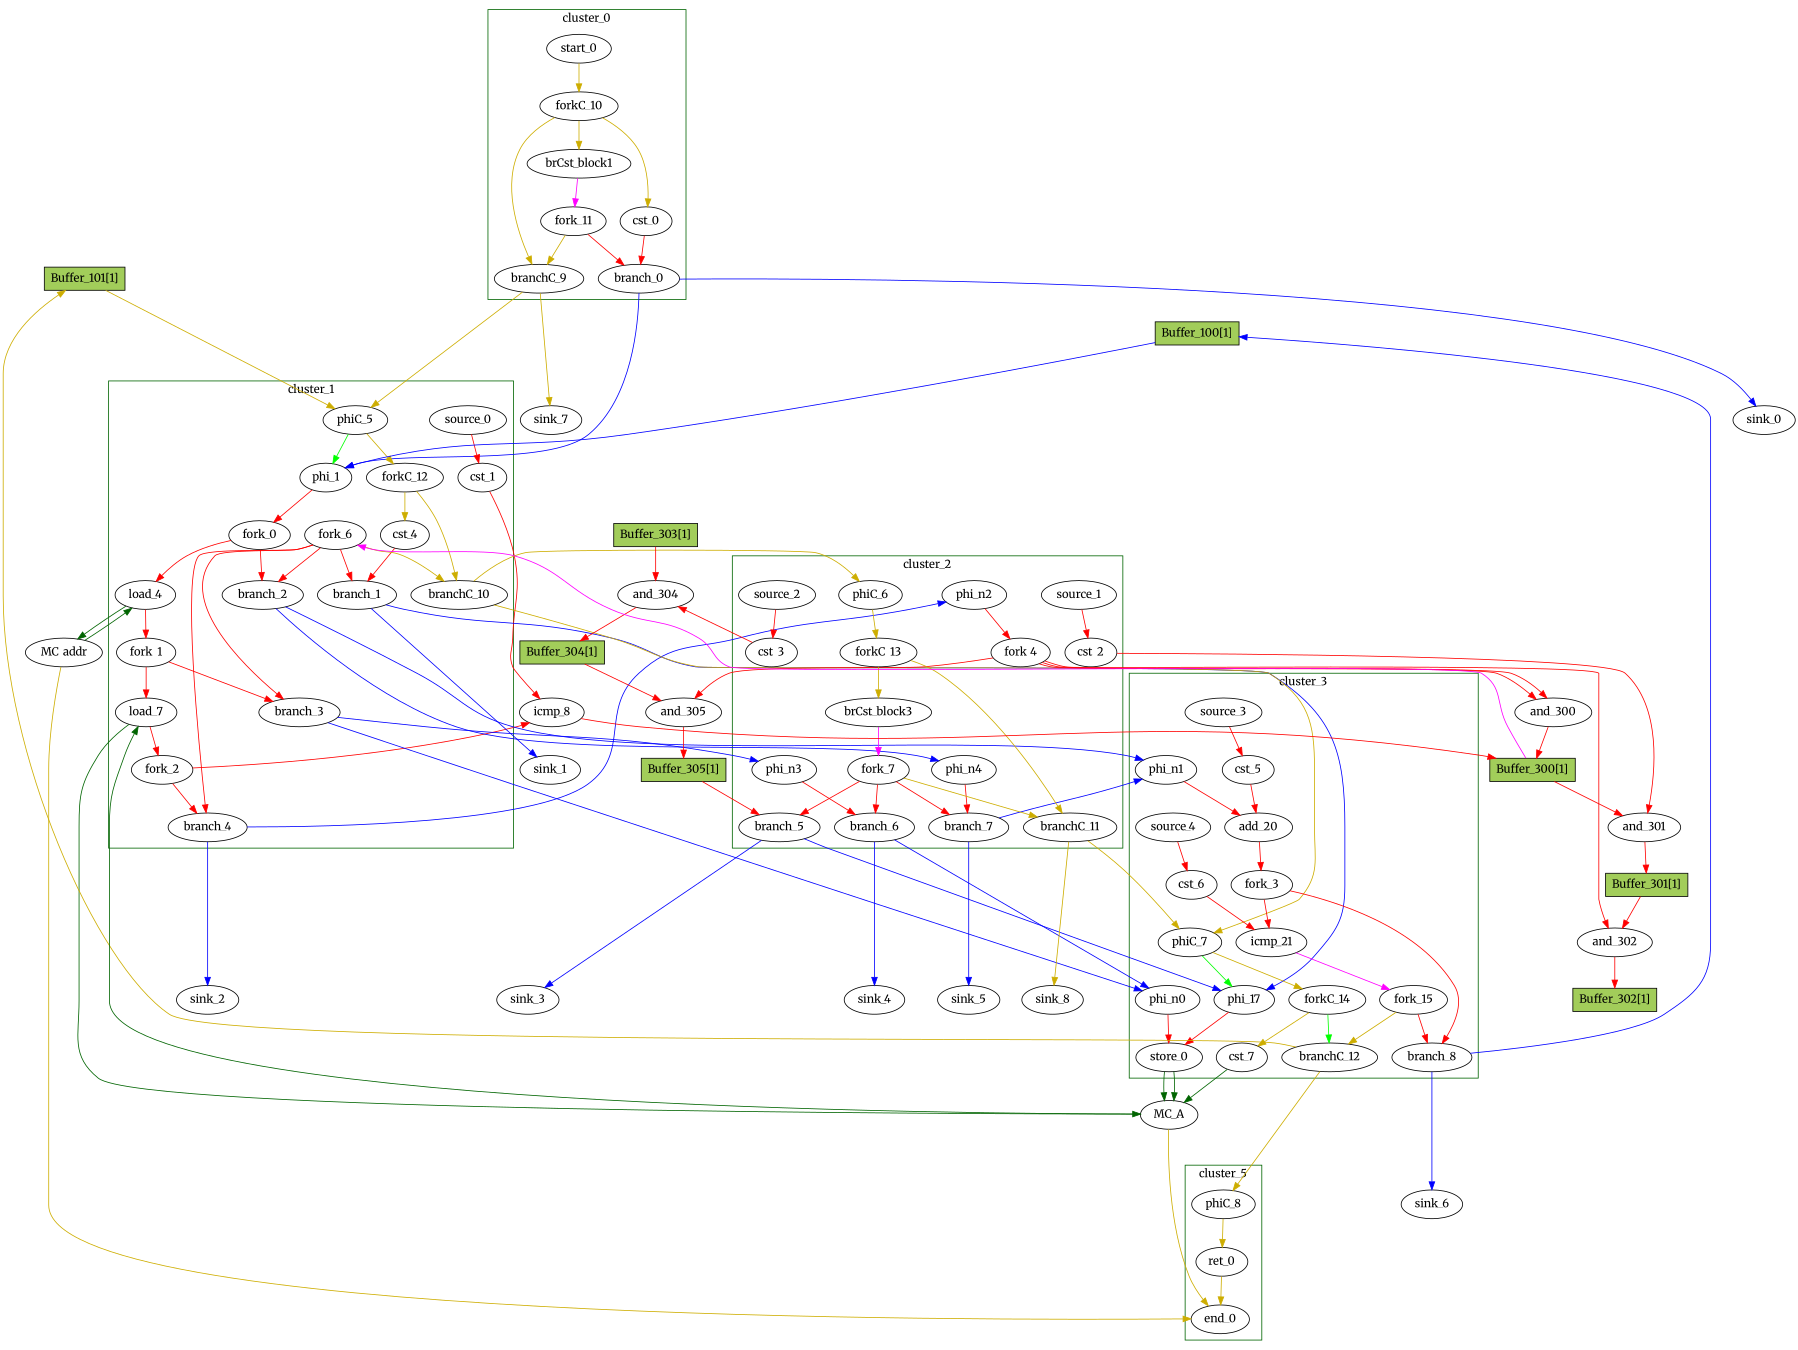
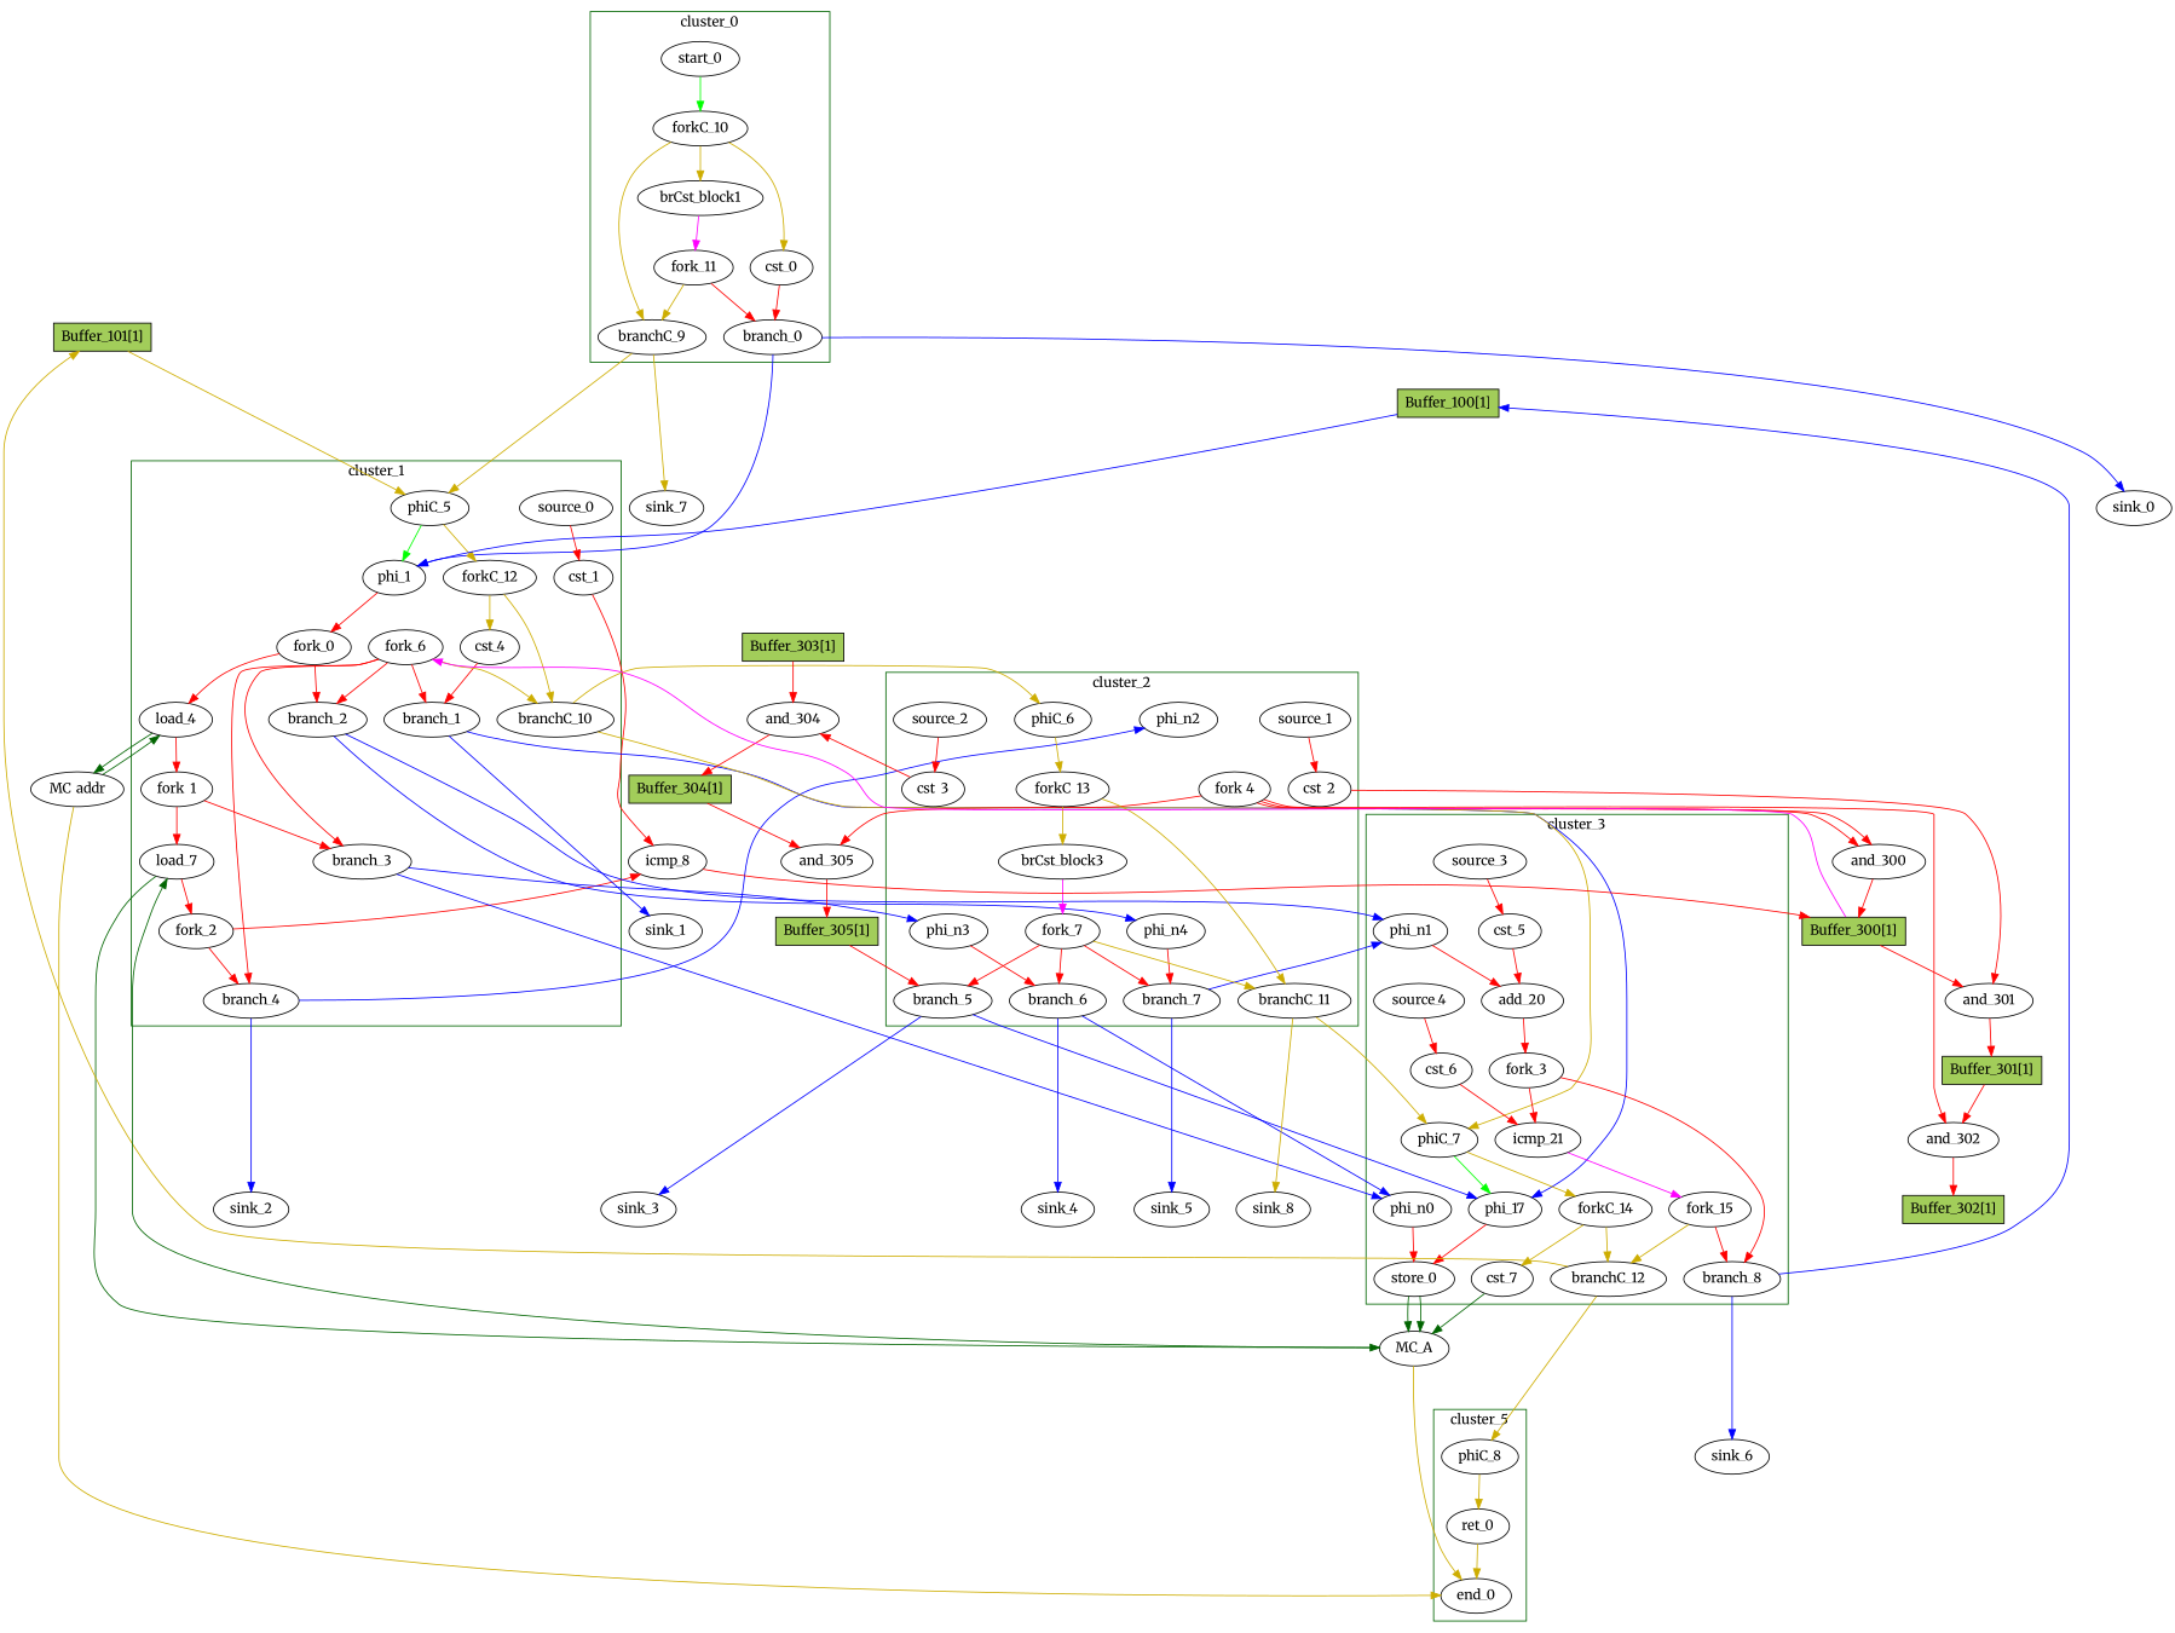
  digraph {
    fontname=Merriweather
    splines=spline
    node [bbID=3 fontname=Merriweather in="in1:32" out="out1:32" type=Branch]
    edge [color=red fontname=Merriweather from=out1 to=in1]
    brCst_block1 [bbID=1 in="in1:1" out="out1:1" type=Constant value="0x1"]
    cst_0 [bbID=1 in="in1:1" out="out1:1" type=Constant value="0x00000000"]
    branch_0 [bbID=1 in="in1:1 in2?:1" out="out1+:1 out2-:1"]
    start_0 [bbID=1 control=true in="in1:0" out="out1:0" type=Entry]
    forkC_10 [bbID=1 in="in1:0" out="out1:0 out2:0 out3:0 " type=Fork]
    branchC_9 [bbID=1 in="in1:0 in2?:1" out="out1+:0 out2-:0"]
    fork_11 [bbID=1 in="in1:1" out="out1:1 out2:1 " type=Fork]
    phi_1 [bbID=2 delay=1.397 in="in1?:1 in2:10 in3:10 " out="out1:10" type=Mux]
    load_4 [II=1 bbID=2 delay=1.412 in="in1:32 in2:10 " latency=2 op=mc_load_op out="out1:32 out2:10 " portId=0 type=Operator]
    load_7 [II=1 bbID=2 delay=1.412 in="in1:32 in2:32 " latency=2 op=mc_load_op out="out1:32 out2:32 " portId=0 type=Operator]
    cst_1 [bbID=2 type=Constant value="0x3F800000"]
    cst_4 [bbID=2 type=Constant value="0x3F800000"]
    fork_0 [bbID=2 in="in1:10" out="out1:10 out2:10 " type=Fork]
    fork_1 [bbID=2 out="out1:32 out2:32 " type=Fork]
    fork_2 [bbID=2 out="out1:32 out2:32 " type=Fork]
    branch_1 [bbID=2 in="in1:32 in2?:1" out="out1+:32 out2-:32"]
    branch_2 [bbID=2 in="in1:10 in2?:1" out="out1+:10 out2-:10"]
    branch_3 [bbID=2 in="in1:32 in2?:1" out="out1+:32 out2-:32"]
    branch_4 [bbID=2 in="in1:32 in2?:1" out="out1+:32 out2-:32"]
    fork_6 [bbID=2 in="in1:1" out="out1:1 out2:1 out3:1 out4:1 out5:1 " type=Fork]
    phiC_5 [bbID=2 delay=0.0 in="in1:0 in2:0 " out="out1:0 out2?:1" type=CntrlMerge]
    forkC_12 [bbID=2 in="in1:0" out="out1:0 out2:0 " type=Fork]
    branchC_10 [bbID=2 in="in1:0 in2?:1" out="out1+:0 out2-:0"]
    source_0 [bbID=2 type=Source in=""]
    ret_0 [II=1 bbID=5 delay=0.0 in="in1:0 " latency=0 op=ret_op out="out1:0 " type=Operator]
    end_0 [bbID=0 in="in1:0*e in2:0*e in3:0 " out="out1:0" type=Exit]
    phiC_8 [bbID=5 delay=0.0 in="in1:0 " out="out1:0" type=Merge]
    phi_17 [bbID=4 delay=1.397 in="in1?:1 in2:32 in3:32 " type=Mux]
    store_0 [II=1 bbID=4 delay=0.672 in="in1:32 in2:32 " latency=0 op=mc_store_op out="out1:32 out2:32 " portId=0 type=Operator]
    cst_5 [bbID=4 in="in1:1" out="out1:1" type=Constant value="0x00000001"]
    add_20 [II=1 bbID=4 delay=2.287 in="in1:10 in2:10 " latency=0 op=add_op out="out1:10 " type=Operator]
    cst_6 [bbID=4 in="in1:10" out="out1:10" type=Constant value="0x000003E8"]
    icmp_21 [II=1 bbID=4 delay=1.907 in="in1:10 in2:10 " latency=0 op=icmp_ult_op out="out1:1 " type=Operator]
    phi_n0 [bbID=4 delay=1.397 in="in1:32 in2:32 " type=Merge]
    phi_n1 [bbID=4 delay=1.397 in="in1:10 in2:10 " out="out1:10" type=Merge]
    fork_3 [bbID=4 in="in1:10" out="out1:10 out2:10 " type=Fork]
    branch_8 [bbID=4 in="in1:10 in2?:1" out="out1+:10 out2-:10"]
    cst_7 [bbID=4 in="in1:1" out="out1:1" type=Constant value="0x00000001"]
    phiC_7 [bbID=4 delay=0.0 in="in1:0 in2:0 " out="out1:0 out2?:1" type=CntrlMerge]
    forkC_14 [bbID=4 in="in1:0" out="out1:0 out2:0 " type=Fork]
    branchC_12 [bbID=4 in="in1:0 in2?:1" out="out1+:0 out2-:0"]
    fork_15 [bbID=4 in="in1:1" out="out1:1 out2:1 " type=Fork]
    source_3 [bbID=4 out="out1:1" type=Source in=""]
    source_4 [bbID=4 out="out1:10" type=Source in=""]
    cst_2 [type=Constant value="0x419C30C3"]
    cst_3 [type=Constant value="0x406D1AD2"]
    brCst_block3 [in="in1:1" out="out1:1" type=Constant value="0x1"]
    phi_n2 [delay=0.0 in="in1:32 " type=Merge]
    phi_n3 [delay=0.0 in="in1:32 " type=Merge]
    phi_n4 [delay=0.0 in="in1:10 " out="out1:10" type=Merge]
    fork_4 [out="out1:32 out2:32 out3:32 out4:32 out5:32 " type=Fork]
    branch_5 [in="in1:32 in2?:1" out="out1+:32 out2-:32"]
    branch_6 [in="in1:32 in2?:1" out="out1+:32 out2-:32"]
    branch_7 [in="in1:10 in2?:1" out="out1+:10 out2-:10"]
    fork_7 [in="in1:1" out="out1:1 out2:1 out3:1 out4:1 " type=Fork]
    phiC_6 [delay=0.0 in="in1:0 " out="out1:0" type=Merge]
    forkC_13 [in="in1:0" out="out1:0 out2:0 " type=Fork]
    branchC_11 [in="in1:0 in2?:1" out="out1+:0 out2-:0"]
    source_1 [type=Source in=""]
    source_2 [type=Source in=""]
    sink_0 [bbID=0 in="in1:1" type=Sink out=""]
    sink_7 [bbID=0 in="in1:0" type=Sink out=""]
    MC_addr [bbID=0 bbcount=0 in="in1:10*l0a " ldcount=1 memory=addr out="out1:32*l0d out2:0*e " stcount=0 type=MC]
    MC_A [bbID=0 bbcount=1 in="in1:32*c0 in2:32*l0a in3:32*s0a in4:32*s0d " ldcount=1 memory=A out="out1:32*l0d out2:0*e " stcount=1 type=MC]
    icmp_8 [II=1 bbID=2 delay=1.895 in="in1:32 in2:32 " latency=2 op=icmp_ult_op out="out1:1 " type=Operator]
    sink_1 [bbID=0 type=Sink out=""]
    sink_2 [bbID=0 type=Sink out=""]
    and_301 [II=1 delay=0.0 in="in1:32 in2:32 " latency=10 op=and_op out="out1:32 " type=Operator]
    and_304 [II=1 delay=0.0 in="in1:32 in2:32 " latency=10 op=and_op out="out1:32 " type=Operator]
    and_300 [II=1 delay=0.0 in="in1:32 in2:32 " latency=6 op=and_op out="out1:32 " type=Operator]
    and_302 [II=1 delay=0.0 in="in1:32 in2:32 " latency=6 op=and_op out="out1:32 " type=Operator]
    and_305 [II=1 delay=0.0 in="in1:32 in2:32 " latency=6 op=and_op out="out1:32 " type=Operator]
    sink_3 [bbID=0 type=Sink out=""]
    sink_4 [bbID=0 type=Sink out=""]
    sink_5 [bbID=0 in="in1:10" type=Sink out=""]
    sink_8 [bbID=0 in="in1:0" type=Sink out=""]
    sink_6 [bbID=0 in="in1:10" type=Sink out=""]
    n78 [fillcolor=darkolivegreen3 height=0.4 label="Buffer_100[1]" shape=box slots=1 style=filled transparent=false type=Buffer]
    n79 [fillcolor=darkolivegreen3 height=0.4 label="Buffer_101[1]" shape=box slots=1 style=filled transparent=false type=Buffer]
    n80 [fillcolor=darkolivegreen3 height=0.4 label="Buffer_300[1]" shape=box slots=1 style=filled transparent=false type=Buffer]
    n81 [fillcolor=darkolivegreen3 height=0.4 label="Buffer_301[1]" shape=box slots=1 style=filled transparent=false type=Buffer]
    n82 [fillcolor=darkolivegreen3 height=0.4 label="Buffer_304[1]" shape=box slots=1 style=filled transparent=false type=Buffer]
    n83 [fillcolor=darkolivegreen3 height=0.4 label="Buffer_302[1]" shape=box slots=1 style=filled transparent=false type=Buffer]
    n84 [fillcolor=darkolivegreen3 height=0.4 label="Buffer_305[1]" shape=box slots=1 style=filled transparent=false type=Buffer]
    n85 [fillcolor=darkolivegreen3 height=0.4 label="Buffer_303[1]" shape=box slots=1 style=filled transparent=false type=Buffer]
    subgraph cluster_1 {
      color=darkgreen
      label=cluster_0
      brCst_block1
      cst_0
      branch_0
      start_0
      forkC_10
      branchC_9
      fork_11
    }
    subgraph cluster_2 {
      color=darkgreen
      label=cluster_1
      phi_1
      load_4
      load_7
      cst_1
      cst_4
      fork_0
      fork_1
      fork_2
      branch_1
      branch_2
      branch_3
      branch_4
      fork_6
      phiC_5
      forkC_12
      branchC_10
      source_0
    }
    subgraph cluster_3 {
      color=darkgreen
      label=cluster_5
      ret_0
      end_0
      phiC_8
    }
    subgraph cluster_4 {
      color=darkgreen
      label=cluster_3
      phi_17
      store_0
      cst_5
      add_20
      cst_6
      icmp_21
      phi_n0
      phi_n1
      fork_3
      branch_8
      cst_7
      phiC_7
      forkC_14
      branchC_12
      fork_15
      source_3
      source_4
    }
    subgraph cluster_5 {
      color=darkgreen
      label=cluster_2
      cst_2
      cst_3
      brCst_block3
      phi_n2
      phi_n3
      phi_n4
      fork_4
      branch_5
      branch_6
      branch_7
      fork_7
      phiC_6
      forkC_13
      branchC_11
      source_1
      source_2
    }
    brCst_block1 -> fork_11 [color=magenta]
    cst_0 -> branch_0
    branch_0 -> phi_1 [color=blue minlen=3 to=in2]
    branch_0 -> sink_0 [color=blue from=out2 minlen=3]
-   start_0 -> forkC_10 [color=gold3]
+   start_0 -> forkC_10 [color=green]
    forkC_10 -> brCst_block1 [color=gold3 from=out3]
    forkC_10 -> cst_0 [color=gold3]
    forkC_10 -> branchC_9 [color=gold3 from=out2]
    branchC_9 -> phiC_5 [color=gold3 minlen=3]
    branchC_9 -> sink_7 [color=gold3 from=out2 minlen=3]
    fork_11 -> branch_0 [to=in2]
    fork_11 -> branchC_9 [color=gold3 from=out2 to=in2]
    phi_1 -> fork_0
    load_4 -> fork_1
    load_4 -> MC_addr [color=darkgreen from=out2 mem_address=true]
    load_7 -> fork_2
    load_7 -> MC_A [color=darkgreen from=out2 mem_address=true to=in2]
    cst_1 -> icmp_8 [to=in2]
    cst_4 -> branch_1
    fork_0 -> load_4 [to=in2]
    fork_0 -> branch_2 [from=out2]
    fork_1 -> load_7 [to=in2]
    fork_1 -> branch_3 [from=out2]
    fork_2 -> branch_4 [from=out2]
    fork_2 -> icmp_8
    branch_1 -> phi_17 [color=blue from=out2 minlen=3 to=in2]
    branch_1 -> sink_1 [color=blue minlen=3]
    branch_2 -> phi_n1 [color=blue from=out2 minlen=3]
    branch_2 -> phi_n4 [color=blue minlen=3]
    branch_3 -> phi_n0 [color=blue from=out2 minlen=3]
    branch_3 -> phi_n3 [color=blue minlen=3]
    branch_4 -> phi_n2 [color=blue minlen=3]
    branch_4 -> sink_2 [color=blue from=out2 minlen=3]
    fork_6 -> branch_1 [from=out4 to=in2]
    fork_6 -> branch_2 [from=out3 to=in2]
    fork_6 -> branch_3 [from=out2 to=in2]
    fork_6 -> branch_4 [to=in2]
    fork_6 -> branchC_10 [color=gold3 from=out5 to=in2]
    phiC_5 -> phi_1 [color=green from=out2]
    phiC_5 -> forkC_12 [color=gold3]
    forkC_12 -> cst_4 [color=gold3]
    forkC_12 -> branchC_10 [color=gold3 from=out2]
    branchC_10 -> phiC_7 [color=gold3 from=out2 minlen=3]
    branchC_10 -> phiC_6 [color=gold3 minlen=3]
    source_0 -> cst_1
    ret_0 -> end_0 [color=gold3 to=in3]
    phiC_8 -> ret_0 [color=gold3]
    phi_17 -> store_0
    store_0 -> MC_A [color=darkgreen from=out2 mem_address=true to=in3]
    store_0 -> MC_A [color=darkgreen mem_address=false to=in4]
    cst_5 -> add_20 [to=in2]
    add_20 -> fork_3
    cst_6 -> icmp_21 [to=in2]
    icmp_21 -> fork_15 [color=magenta]
    phi_n0 -> store_0 [to=in2]
    phi_n1 -> add_20
    fork_3 -> icmp_21
    fork_3 -> branch_8 [from=out2]
    branch_8 -> sink_6 [color=blue from=out2 minlen=3]
    branch_8 -> n78 [color=blue minlen=3]
    cst_7 -> MC_A [color=darkgreen]
    phiC_7 -> phi_17 [color=green from=out2]
    phiC_7 -> forkC_14 [color=gold3]
    forkC_14 -> cst_7 [color=gold3]
-   forkC_14 -> branchC_12 [color=green from=out2]
+   forkC_14 -> branchC_12 [color=gold3 from=out2]
    branchC_12 -> phiC_8 [color=gold3 from=out2 minlen=3]
    branchC_12 -> n79 [color=gold3 minlen=3]
    fork_15 -> branch_8 [to=in2]
    fork_15 -> branchC_12 [color=gold3 from=out2 to=in2]
    source_3 -> cst_5
    source_4 -> cst_6
    cst_2 -> and_301 [to=in2]
    cst_3 -> and_304 [to=in2]
    brCst_block3 -> fork_7 [color=magenta]
-   phi_n2 -> fork_4
    phi_n3 -> branch_6
    phi_n4 -> branch_7
    fork_4 -> and_300 [from=out2 to=in2]
    fork_4 -> and_300
    fork_4 -> and_302 [from=out3 to=in2]
    fork_4 -> and_305 [from=out5 to=in2]
    branch_5 -> phi_17 [color=blue minlen=3 to=in3]
    branch_5 -> sink_3 [color=blue from=out2 minlen=3]
    branch_6 -> phi_n0 [color=blue minlen=3 to=in2]
    branch_6 -> sink_4 [color=blue from=out2 minlen=3]
    branch_7 -> phi_n1 [color=blue minlen=3 to=in2]
    branch_7 -> sink_5 [color=blue from=out2 minlen=3]
    fork_7 -> branch_5 [from=out3 to=in2]
    fork_7 -> branch_6 [from=out2 to=in2]
    fork_7 -> branch_7 [to=in2]
    fork_7 -> branchC_11 [color=gold3 from=out4 to=in2]
    phiC_6 -> forkC_13 [color=gold3]
    forkC_13 -> brCst_block3 [color=gold3 from=out2]
    forkC_13 -> branchC_11 [color=gold3]
    branchC_11 -> phiC_7 [color=gold3 minlen=3 to=in2]
    branchC_11 -> sink_8 [color=gold3 from=out2 minlen=3]
    source_1 -> cst_2
    source_2 -> cst_3
    MC_addr -> load_4 [color=darkgreen mem_address=false]
    MC_addr -> end_0 [color=gold3 from=out2]
    MC_A -> load_7 [color=darkgreen mem_address=false]
    MC_A -> end_0 [color=gold3 from=out2 to=in2]
    icmp_8 -> n80
    and_301 -> n81
    and_304 -> n82
    and_300 -> n80
    and_302 -> n83
    and_305 -> n84
    n78 -> phi_1 [color=blue minlen=3 to=in3]
    n79 -> phiC_5 [color=gold3 minlen=3 to=in2]
    n80 -> fork_6 [color=magenta]
    n80 -> and_301
    n81 -> and_302
    n82 -> and_305
    n84 -> branch_5
    n85 -> and_304
  }
